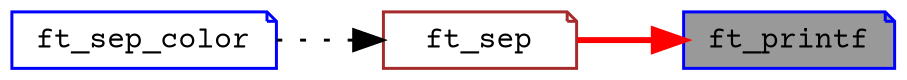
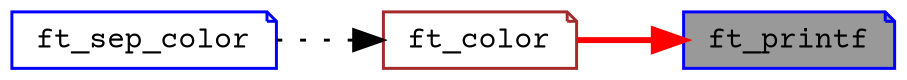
  digraph {
    fontname="Courier Prime"
    rankdir=RL
    node [color=blue fillcolor=white fontname="Courier Prime" fontsize=10 shape=note style=filled]
    edge [dir=back fontname="Courier Prime" fontsize=10 labelfontname=Helvetica labelfontsize=10]
    n1 [fillcolor=grey60 fontcolor=black height=0.2 label=ft_printf width=0.4]
-   n2 [color=brown height=0.2 label=ft_sep width=0.4]
+   n2 [color=brown height=0.2 label=ft_color width=0.4]
    n3 [height=0.2 label=ft_sep_color width=0.4]
    n1 -> n2 [color=red style=bold]
    n2 -> n3 [color=black style=dotted]
  }
